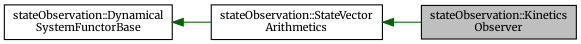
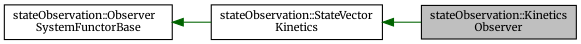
  digraph {
    fontname=Merriweather
    rankdir=LR
    node [color=black fillcolor=white fontname=Merriweather fontsize=10 shape=record style=filled]
    edge [color=darkgreen dir=back fontname=Merriweather fontsize=10 labelfontname=Helvetica labelfontsize=10 style=solid]
    n1 [fillcolor=grey75 fontcolor=black height=0.2 label="stateObservation::Kinetics\lObserver" width=0.4]
-   n2 [height=0.2 label="stateObservation::Dynamical\lSystemFunctorBase" width=0.4]
-   n3 [height=0.2 label="stateObservation::StateVector\lArithmetics" width=0.4]
+   n2 [height=0.2 label="stateObservation::Observer\lSystemFunctorBase" width=0.4]
+   n3 [height=0.2 label="stateObservation::StateVector\lKinetics" width=0.4]
    n2 -> n3
    n3 -> n1
  }
